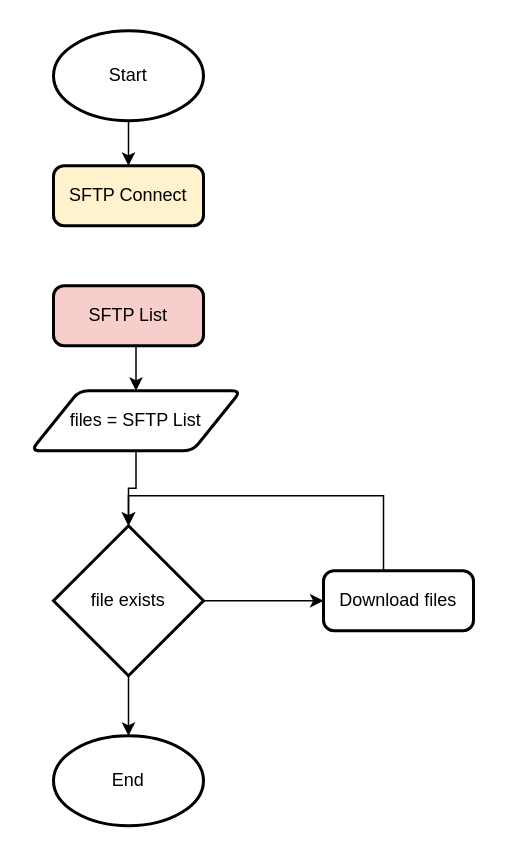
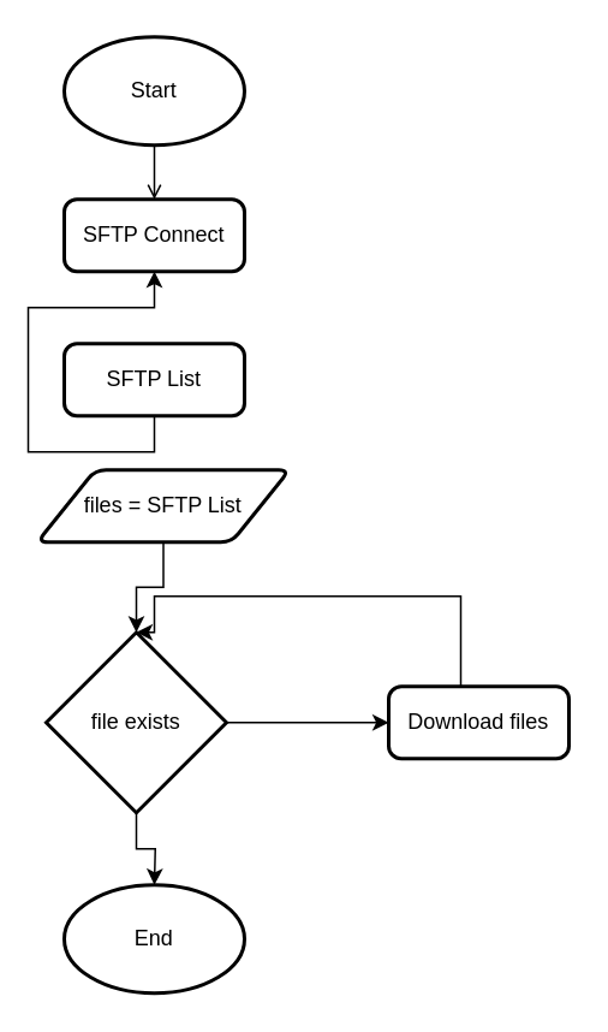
  <mxCell id="0" />
  <mxCell id="1" parent="0" />
- <mxCell id="2" style="edgeStyle=orthogonalEdgeStyle;rounded=0;orthogonalLoop=1;jettySize=auto;html=1;exitX=0.5;exitY=1;exitDx=0;exitDy=0;exitPerimeter=0;entryX=0.5;entryY=0;entryDx=0;entryDy=0;" edge="1" parent="1" source="3" target="4"><mxGeometry relative="1" as="geometry" /></mxCell>
+ <mxCell id="2" style="edgeStyle=orthogonalEdgeStyle;rounded=0;orthogonalLoop=1;jettySize=auto;html=1;exitX=0.5;exitY=1;exitDx=0;exitDy=0;exitPerimeter=0;entryX=0.5;entryY=0;entryDx=0;entryDy=0;endArrow=open;" edge="1" parent="1" source="3" target="4"><mxGeometry relative="1" as="geometry" /></mxCell>
  <mxCell id="3" value="Start" style="strokeWidth=2;html=1;shape=mxgraph.flowchart.start_1;whiteSpace=wrap;" vertex="1" parent="1"><mxGeometry x="35" y="20" width="100" height="60" as="geometry" /></mxCell>
- <mxCell id="4" value="SFTP Connect" style="rounded=1;whiteSpace=wrap;html=1;absoluteArcSize=1;arcSize=14;strokeWidth=2;fillColor=#fff2cc;" vertex="1" parent="1"><mxGeometry x="35" y="110" width="100" height="40" as="geometry" /></mxCell>
- <mxCell id="5" style="edgeStyle=orthogonalEdgeStyle;rounded=0;orthogonalLoop=1;jettySize=auto;html=1;exitX=0.5;exitY=1;exitDx=0;exitDy=0;entryX=0.5;entryY=0;entryDx=0;entryDy=0;" edge="1" parent="1" source="6" target="8"><mxGeometry relative="1" as="geometry" /></mxCell>
- <mxCell id="6" value="SFTP List" style="rounded=1;whiteSpace=wrap;html=1;absoluteArcSize=1;arcSize=14;strokeWidth=2;fillColor=#f8cecc;" vertex="1" parent="1"><mxGeometry x="35" y="190" width="100" height="40" as="geometry" /></mxCell>
+ <mxCell id="4" value="SFTP Connect" style="rounded=1;whiteSpace=wrap;html=1;absoluteArcSize=1;arcSize=14;strokeWidth=2;" vertex="1" parent="1"><mxGeometry x="35" y="110" width="100" height="40" as="geometry" /></mxCell>
+ <mxCell id="5" style="edgeStyle=orthogonalEdgeStyle;rounded=0;orthogonalLoop=1;jettySize=auto;html=1;exitX=0.5;exitY=1;exitDx=0;exitDy=0;" edge="1" parent="1" source="6" target="4"><mxGeometry relative="1" as="geometry" /></mxCell>
+ <mxCell id="6" value="SFTP List" style="rounded=1;whiteSpace=wrap;html=1;absoluteArcSize=1;arcSize=14;strokeWidth=2;" vertex="1" parent="1"><mxGeometry x="35" y="190" width="100" height="40" as="geometry" /></mxCell>
  <mxCell id="7" style="edgeStyle=orthogonalEdgeStyle;rounded=0;orthogonalLoop=1;jettySize=auto;html=1;exitX=0.5;exitY=1;exitDx=0;exitDy=0;entryX=0.5;entryY=0;entryDx=0;entryDy=0;entryPerimeter=0;" edge="1" parent="1" source="8" target="11"><mxGeometry relative="1" as="geometry" /></mxCell>
  <mxCell id="8" value="files = SFTP List" style="shape=parallelogram;html=1;strokeWidth=2;perimeter=parallelogramPerimeter;whiteSpace=wrap;rounded=1;arcSize=12;size=0.23;" vertex="1" parent="1"><mxGeometry x="20" y="260" width="140" height="40" as="geometry" /></mxCell>
  <mxCell id="9" style="edgeStyle=orthogonalEdgeStyle;rounded=0;orthogonalLoop=1;jettySize=auto;html=1;exitX=1;exitY=0.5;exitDx=0;exitDy=0;exitPerimeter=0;entryX=0;entryY=0.5;entryDx=0;entryDy=0;" edge="1" parent="1" source="11" target="13"><mxGeometry relative="1" as="geometry" /></mxCell>
  <mxCell id="10" style="edgeStyle=orthogonalEdgeStyle;rounded=0;orthogonalLoop=1;jettySize=auto;html=1;exitX=0.5;exitY=1;exitDx=0;exitDy=0;exitPerimeter=0;" edge="1" parent="1" source="11"><mxGeometry relative="1" as="geometry"><mxPoint x="85" y="490" as="targetPoint" /></mxGeometry></mxCell>
- <mxCell id="11" value="file exists" style="strokeWidth=2;html=1;shape=mxgraph.flowchart.decision;whiteSpace=wrap;" vertex="1" parent="1"><mxGeometry x="35" y="350" width="100" height="100" as="geometry" /></mxCell>
+ <mxCell id="11" value="file exists" style="strokeWidth=2;html=1;shape=mxgraph.flowchart.decision;whiteSpace=wrap;" vertex="1" parent="1"><mxGeometry x="25" y="350" width="100" height="100" as="geometry" /></mxCell>
  <mxCell id="12" style="edgeStyle=orthogonalEdgeStyle;rounded=0;orthogonalLoop=1;jettySize=auto;html=1;entryX=0.5;entryY=0;entryDx=0;entryDy=0;entryPerimeter=0;" edge="1" parent="1" source="13" target="11"><mxGeometry relative="1" as="geometry"><Array as="points"><mxPoint x="255" y="330" /><mxPoint x="85" y="330" /></Array></mxGeometry></mxCell>
  <mxCell id="13" value="Download files" style="rounded=1;whiteSpace=wrap;html=1;absoluteArcSize=1;arcSize=14;strokeWidth=2;" vertex="1" parent="1"><mxGeometry x="215" y="380" width="100" height="40" as="geometry" /></mxCell>
  <mxCell id="14" value="End" style="strokeWidth=2;html=1;shape=mxgraph.flowchart.start_1;whiteSpace=wrap;" vertex="1" parent="1"><mxGeometry x="35" y="490" width="100" height="60" as="geometry" /></mxCell>
